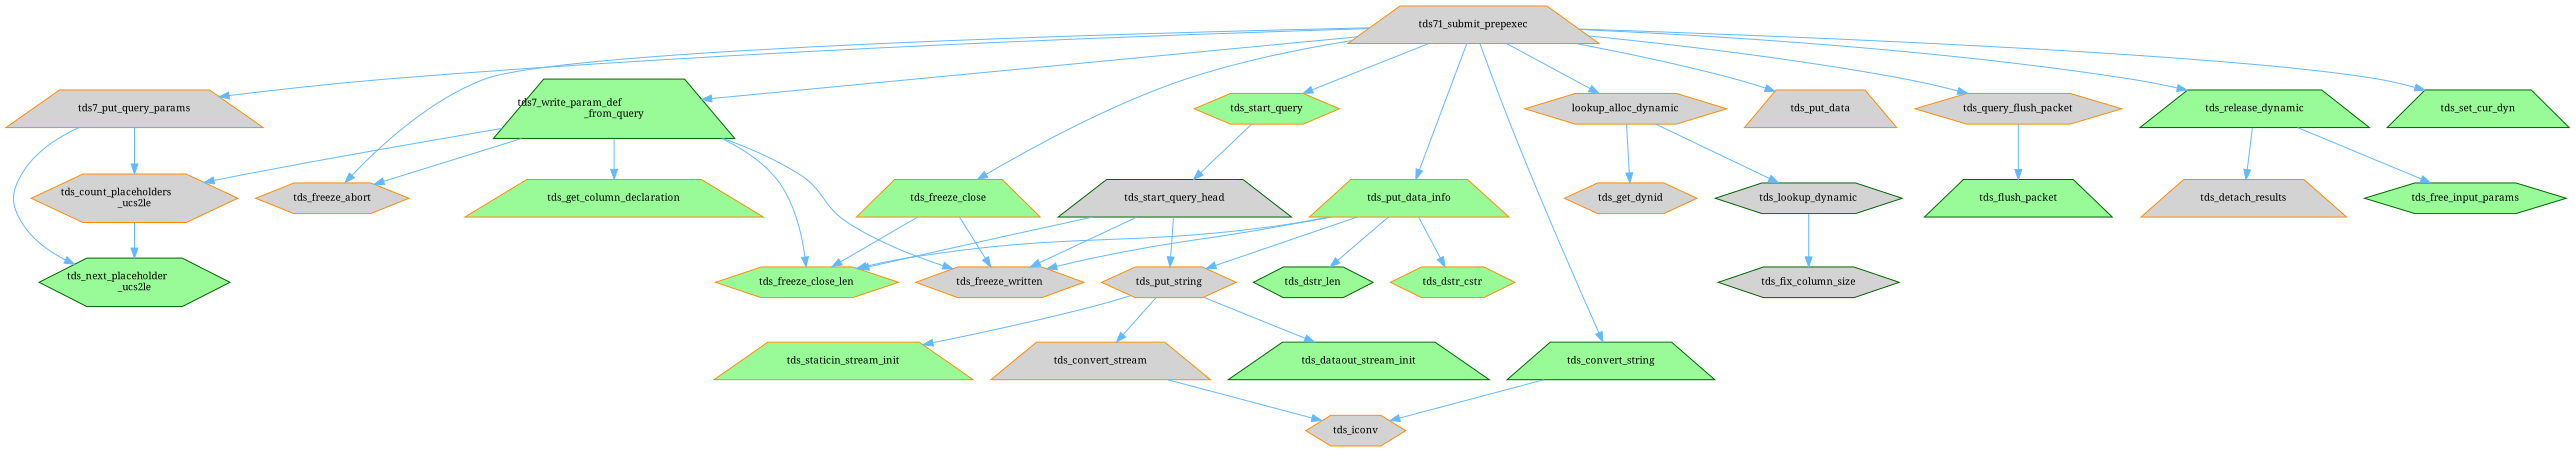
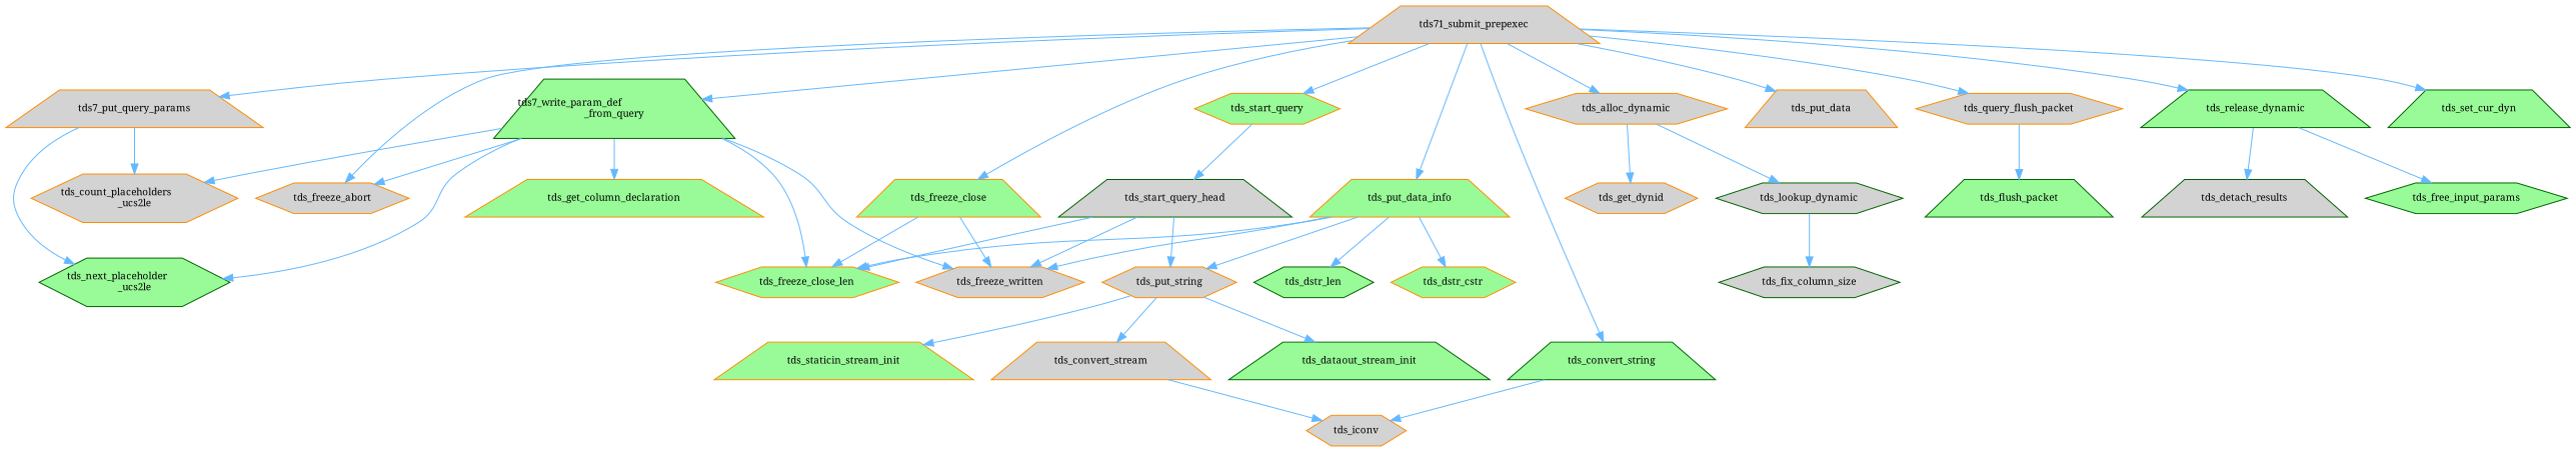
  digraph {
    fontname="Noto Serif"
    rankdir=TB
    node [color=darkorange fillcolor=lightgrey fontname="Noto Serif" fontsize=10 shape=trapezium style=filled]
    edge [color=steelblue1 fontname="Noto Serif" fontsize=10 labelfontname=Helvetica labelfontsize=10 style=solid]
    n1 [fontcolor=black height=0.2 label=tds71_submit_prepexec width=0.4]
    n2 [height=0.2 label=tds7_put_query_params width=0.4]
    n3 [color=darkgreen fillcolor=palegreen height=0.2 label="tds7_write_param_def\l_from_query" width=0.4]
    n4 [height=0.2 label=tds_freeze_abort shape=hexagon width=0.4]
-   n5 [height=0.2 label=lookup_alloc_dynamic shape=hexagon width=0.4]
+   n5 [height=0.2 label=tds_alloc_dynamic shape=hexagon width=0.4]
    n6 [color=darkgreen fillcolor=palegreen height=0.2 label=tds_convert_string width=0.4]
    n7 [fillcolor=palegreen height=0.2 label=tds_freeze_close width=0.4]
    n8 [height=0.2 label=tds_put_data width=0.4]
    n9 [fillcolor=palegreen height=0.2 label=tds_put_data_info width=0.4]
    n10 [height=0.2 label=tds_query_flush_packet shape=hexagon width=0.4]
    n11 [color=darkgreen fillcolor=palegreen height=0.2 label=tds_release_dynamic width=0.4]
    n12 [color=darkgreen fillcolor=palegreen height=0.2 label=tds_set_cur_dyn width=0.4]
    n13 [fillcolor=palegreen height=0.2 label=tds_start_query shape=hexagon width=0.4]
    n14 [height=0.2 label="tds_count_placeholders\l_ucs2le" shape=hexagon width=0.4]
    n15 [color=darkgreen fillcolor=palegreen height=0.2 label="tds_next_placeholder\l_ucs2le" shape=hexagon width=0.4]
    n16 [fillcolor=palegreen height=0.2 label=tds_freeze_close_len shape=hexagon width=0.4]
    n17 [height=0.2 label=tds_freeze_written shape=hexagon width=0.4]
    n18 [fillcolor=palegreen height=0.2 label=tds_get_column_declaration width=0.4]
    n19 [height=0.2 label=tds_get_dynid shape=hexagon width=0.4]
    n20 [color=darkgreen height=0.2 label=tds_lookup_dynamic shape=hexagon width=0.4]
    n21 [height=0.2 label=tds_iconv shape=hexagon width=0.4]
    n22 [height=0.2 label=tds_put_string shape=hexagon width=0.4]
    n23 [fillcolor=palegreen height=0.2 label=tds_dstr_cstr shape=hexagon width=0.4]
    n24 [color=darkgreen fillcolor=palegreen height=0.2 label=tds_dstr_len shape=hexagon width=0.4]
    n25 [color=darkgreen fillcolor=palegreen height=0.2 label=tds_flush_packet width=0.4]
-   n26 [height=0.2 label=tds_detach_results width=0.4]
+   n26 [color=darkgreen height=0.2 label=tds_detach_results width=0.4]
    n27 [color=darkgreen fillcolor=palegreen height=0.2 label=tds_free_input_params shape=hexagon width=0.4]
    n28 [color=darkgreen height=0.2 label=tds_start_query_head width=0.4]
    n29 [height=0.2 label=tds_convert_stream width=0.4]
    n30 [color=darkgreen fillcolor=palegreen height=0.2 label=tds_dataout_stream_init width=0.4]
    n31 [fillcolor=palegreen height=0.2 label=tds_staticin_stream_init width=0.4]
    n32 [color=darkgreen height=0.2 label=tds_fix_column_size shape=hexagon width=0.4]
    n1 -> n2
    n1 -> n3
    n1 -> n4
    n1 -> n5
    n1 -> n6
    n1 -> n7
    n1 -> n8
    n1 -> n9
    n1 -> n10
    n1 -> n11
    n1 -> n12
    n1 -> n13
    n2 -> n14
    n2 -> n15
    n3 -> n4
    n3 -> n14
    n3 -> n16
    n3 -> n17
    n3 -> n18
    n5 -> n19
    n5 -> n20
    n6 -> n21
    n7 -> n16
    n7 -> n17
    n9 -> n16
    n9 -> n17
    n9 -> n22
    n9 -> n23
    n9 -> n24
    n10 -> n25
    n11 -> n26
    n11 -> n27
    n13 -> n28
-   n14 -> n15
+   n3 -> n15
    n20 -> n32
    n22 -> n29
    n22 -> n30
    n22 -> n31
    n28 -> n16
    n28 -> n17
    n28 -> n22
    n29 -> n21
  }
